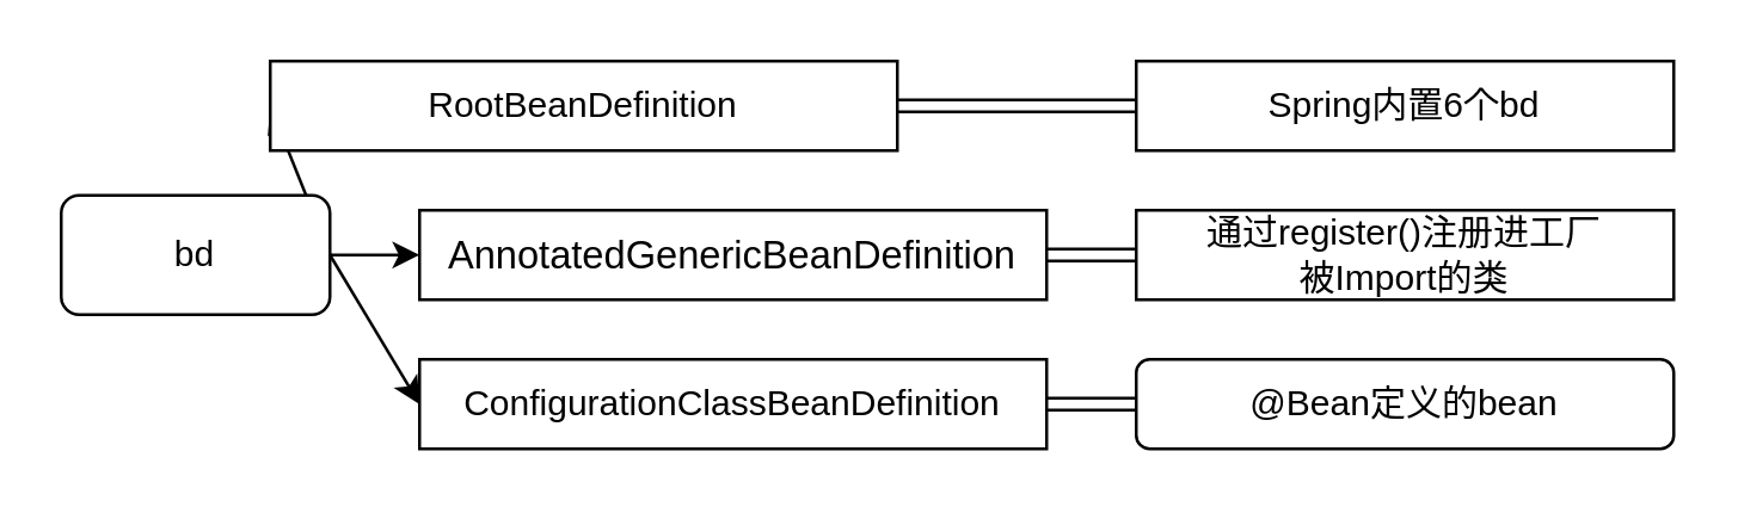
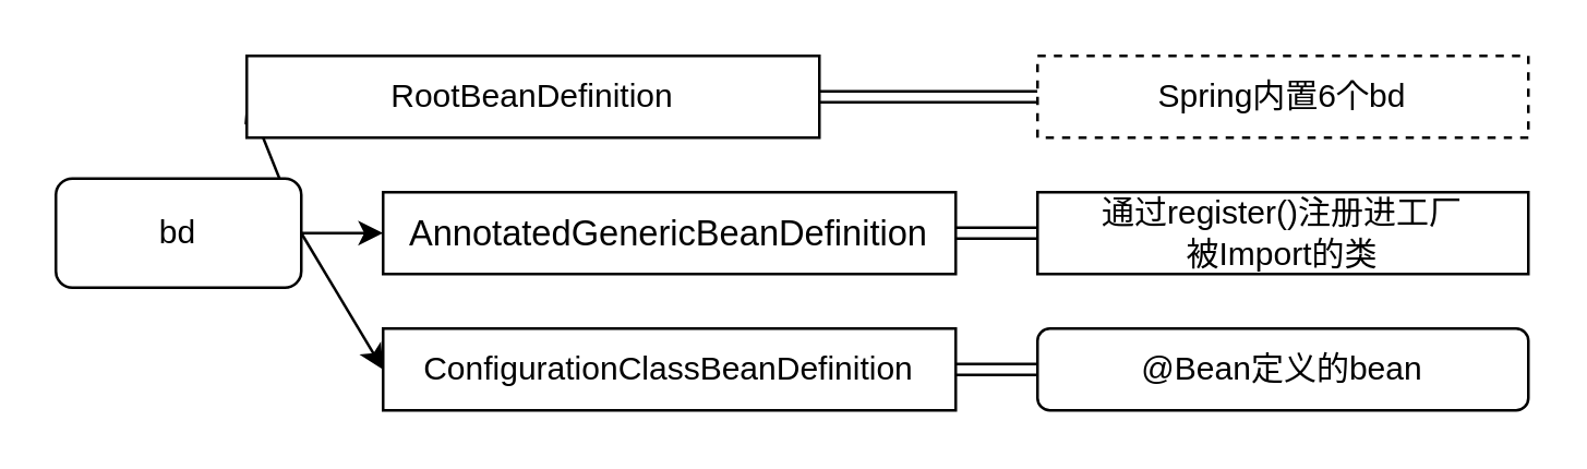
  <mxCell id="0" />
  <mxCell id="1" parent="0" />
  <mxCell id="2" style="rounded=0;orthogonalLoop=1;jettySize=auto;html=1;exitX=1;exitY=0.5;exitDx=0;exitDy=0;entryX=0;entryY=0.5;entryDx=0;entryDy=0;fontFamily=Helvetica;" edge="1" parent="1" source="5" target="7"><mxGeometry relative="1" as="geometry" /></mxCell>
  <mxCell id="3" style="edgeStyle=none;rounded=0;orthogonalLoop=1;jettySize=auto;html=1;exitX=1;exitY=0.5;exitDx=0;exitDy=0;fontFamily=Helvetica;" edge="1" parent="1" source="5" target="10"><mxGeometry relative="1" as="geometry" /></mxCell>
  <mxCell id="4" style="edgeStyle=none;rounded=0;orthogonalLoop=1;jettySize=auto;html=1;exitX=1;exitY=0.5;exitDx=0;exitDy=0;entryX=0;entryY=0.5;entryDx=0;entryDy=0;fontFamily=Helvetica;" edge="1" parent="1" source="5" target="13"><mxGeometry relative="1" as="geometry" /></mxCell>
  <mxCell id="5" value="bd" style="rounded=1;whiteSpace=wrap;html=1;" vertex="1" parent="1"><mxGeometry x="20" y="65" width="90" height="40" as="geometry" /></mxCell>
  <mxCell id="6" style="edgeStyle=none;rounded=0;orthogonalLoop=1;jettySize=auto;html=1;exitX=1;exitY=0.5;exitDx=0;exitDy=0;entryX=0;entryY=0.5;entryDx=0;entryDy=0;fontFamily=Helvetica;shape=link;" edge="1" parent="1" source="7" target="8"><mxGeometry relative="1" as="geometry" /></mxCell>
  <mxCell id="7" value="RootBeanDefinition" style="rounded=0;whiteSpace=wrap;html=1;fontFamily=Helvetica;" vertex="1" parent="1"><mxGeometry x="90" y="20" width="210" height="30" as="geometry" /></mxCell>
- <mxCell id="8" value="Spring内置6个bd" style="rounded=0;whiteSpace=wrap;html=1;" vertex="1" parent="1"><mxGeometry x="380" y="20" width="180" height="30" as="geometry" /></mxCell>
+ <mxCell id="8" value="Spring内置6个bd" style="rounded=0;whiteSpace=wrap;html=1;dashed=1;" vertex="1" parent="1"><mxGeometry x="380" y="20" width="180" height="30" as="geometry" /></mxCell>
  <mxCell id="9" style="edgeStyle=none;shape=link;rounded=0;orthogonalLoop=1;jettySize=auto;html=1;exitX=1;exitY=0.5;exitDx=0;exitDy=0;entryX=0;entryY=0.5;entryDx=0;entryDy=0;fontFamily=Helvetica;" edge="1" parent="1" source="10" target="11"><mxGeometry relative="1" as="geometry" /></mxCell>
  <mxCell id="10" value="&lt;div style=&quot;background-color: rgb(255, 255, 255); font-size: 9.8pt;&quot;&gt;AnnotatedGenericBeanDefinition&lt;/div&gt;" style="rounded=0;whiteSpace=wrap;html=1;fontFamily=Helvetica;" vertex="1" parent="1"><mxGeometry x="140" y="70" width="210" height="30" as="geometry" /></mxCell>
  <mxCell id="11" value="通过register()注册进工厂&lt;br&gt;被Import的类" style="rounded=0;whiteSpace=wrap;html=1;fontFamily=Helvetica;" vertex="1" parent="1"><mxGeometry x="380" y="70" width="180" height="30" as="geometry" /></mxCell>
  <mxCell id="12" style="edgeStyle=none;shape=link;rounded=0;orthogonalLoop=1;jettySize=auto;html=1;exitX=1;exitY=0.5;exitDx=0;exitDy=0;entryX=0;entryY=0.5;entryDx=0;entryDy=0;fontFamily=Helvetica;" edge="1" parent="1" source="13" target="14"><mxGeometry relative="1" as="geometry" /></mxCell>
  <mxCell id="13" value="ConfigurationClassBeanDefinition" style="whiteSpace=wrap;html=1;fontFamily=Helvetica;" vertex="1" parent="1"><mxGeometry x="140" y="120" width="210" height="30" as="geometry" /></mxCell>
  <mxCell id="14" value="@Bean定义的bean" style="whiteSpace=wrap;html=1;fontFamily=Helvetica;rounded=1;" vertex="1" parent="1"><mxGeometry x="380" y="120" width="180" height="30" as="geometry" /></mxCell>
